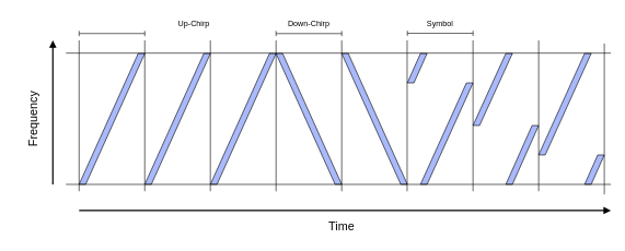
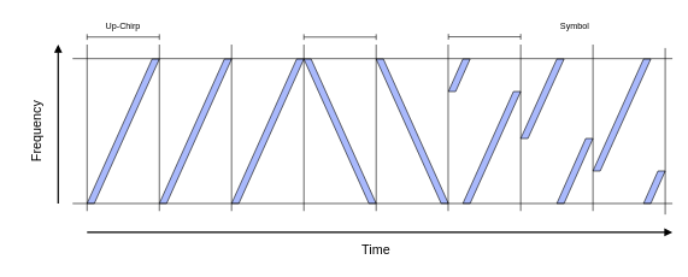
  <mxCell id="0" />
  <mxCell id="1" parent="0" />
  <mxCell id="2" value="" style="shape=parallelogram;perimeter=parallelogramPerimeter;whiteSpace=wrap;html=1;fixedSize=1;fillColor=#A9B9FC;size=90;rotation=-180;flipH=1;strokeColor=#000000;" vertex="1" parent="1"><mxGeometry x="420" y="81" width="100" height="200" as="geometry" /></mxCell>
  <mxCell id="3" value="" style="shape=parallelogram;perimeter=parallelogramPerimeter;whiteSpace=wrap;html=1;fixedSize=1;fillColor=#A9B9FC;size=90;strokeColor=#000000;" vertex="1" parent="1"><mxGeometry x="120" y="81" width="100" height="200" as="geometry" /></mxCell>
  <mxCell id="4" value="" style="endArrow=none;html=1;rounded=0;fillColor=#003CFF;" edge="1" parent="1"><mxGeometry width="50" height="50" relative="1" as="geometry"><mxPoint x="220" y="61" as="sourcePoint" /><mxPoint x="220" y="291.48" as="targetPoint" /></mxGeometry></mxCell>
  <mxCell id="5" value="" style="shape=parallelogram;perimeter=parallelogramPerimeter;whiteSpace=wrap;html=1;fixedSize=1;fillColor=#A9B9FC;size=90;strokeColor=#000000;" vertex="1" parent="1"><mxGeometry x="220" y="81" width="100" height="200" as="geometry" /></mxCell>
  <mxCell id="6" value="" style="shape=parallelogram;perimeter=parallelogramPerimeter;whiteSpace=wrap;html=1;fixedSize=1;fillColor=#A9B9FC;size=90;strokeColor=#000000;" vertex="1" parent="1"><mxGeometry x="320" y="81" width="100" height="200" as="geometry" /></mxCell>
  <mxCell id="7" value="" style="shape=parallelogram;perimeter=parallelogramPerimeter;whiteSpace=wrap;html=1;fixedSize=1;fillColor=#A9B9FC;size=90;rotation=-180;flipH=1;strokeColor=#000000;" vertex="1" parent="1"><mxGeometry x="520" y="81" width="100" height="200" as="geometry" /></mxCell>
  <mxCell id="8" value="" style="shape=parallelogram;perimeter=parallelogramPerimeter;whiteSpace=wrap;html=1;fixedSize=1;fillColor=#A9B9FC;size=40;strokeColor=#000000;" vertex="1" parent="1"><mxGeometry x="770" y="191" width="50" height="90" as="geometry" /></mxCell>
  <mxCell id="9" value="" style="shape=parallelogram;perimeter=parallelogramPerimeter;whiteSpace=wrap;html=1;fixedSize=1;fillColor=#A9B9FC;size=50;strokeColor=#000000;" vertex="1" parent="1"><mxGeometry x="720" y="81" width="60" height="110" as="geometry" /></mxCell>
  <mxCell id="10" value="" style="shape=parallelogram;perimeter=parallelogramPerimeter;whiteSpace=wrap;html=1;fixedSize=1;fillColor=#A9B9FC;size=20;strokeColor=#000000;" vertex="1" parent="1"><mxGeometry x="620" y="81" width="30" height="45" as="geometry" /></mxCell>
  <mxCell id="11" value="" style="shape=parallelogram;perimeter=parallelogramPerimeter;whiteSpace=wrap;html=1;fixedSize=1;fillColor=#A9B9FC;size=70;strokeColor=#000000;" vertex="1" parent="1"><mxGeometry x="640" y="126" width="80" height="155" as="geometry" /></mxCell>
  <mxCell id="12" value="" style="shape=parallelogram;perimeter=parallelogramPerimeter;whiteSpace=wrap;html=1;fixedSize=1;fillColor=#A9B9FC;size=70;strokeColor=#000000;" vertex="1" parent="1"><mxGeometry x="820" y="81" width="80" height="155" as="geometry" /></mxCell>
  <mxCell id="13" value="" style="shape=parallelogram;perimeter=parallelogramPerimeter;whiteSpace=wrap;html=1;fixedSize=1;fillColor=#A9B9FC;size=20;strokeColor=#000000;" vertex="1" parent="1"><mxGeometry x="890" y="236" width="30" height="45" as="geometry" /></mxCell>
  <mxCell id="14" value="" style="endArrow=none;html=1;rounded=0;fillColor=#003CFF;" edge="1" parent="1"><mxGeometry width="50" height="50" relative="1" as="geometry"><mxPoint x="120" y="61" as="sourcePoint" /><mxPoint x="120" y="291.48" as="targetPoint" /></mxGeometry></mxCell>
  <mxCell id="15" value="" style="endArrow=none;html=1;rounded=0;fillColor=#003CFF;" edge="1" parent="1"><mxGeometry width="50" height="50" relative="1" as="geometry"><mxPoint x="319.91" y="61" as="sourcePoint" /><mxPoint x="319.91" y="291.48" as="targetPoint" /></mxGeometry></mxCell>
  <mxCell id="16" value="" style="endArrow=none;html=1;rounded=0;fillColor=#003CFF;" edge="1" parent="1"><mxGeometry width="50" height="50" relative="1" as="geometry"><mxPoint x="420" y="61" as="sourcePoint" /><mxPoint x="420" y="291.48" as="targetPoint" /></mxGeometry></mxCell>
  <mxCell id="17" value="" style="endArrow=none;html=1;rounded=0;fillColor=#003CFF;" edge="1" parent="1"><mxGeometry width="50" height="50" relative="1" as="geometry"><mxPoint x="520" y="61" as="sourcePoint" /><mxPoint x="520" y="291.48" as="targetPoint" /></mxGeometry></mxCell>
  <mxCell id="18" value="" style="endArrow=none;html=1;rounded=0;fillColor=#003CFF;" edge="1" parent="1"><mxGeometry width="50" height="50" relative="1" as="geometry"><mxPoint x="619.67" y="61" as="sourcePoint" /><mxPoint x="619.67" y="291.48" as="targetPoint" /></mxGeometry></mxCell>
  <mxCell id="19" value="" style="endArrow=none;html=1;rounded=0;fillColor=#003CFF;" edge="1" parent="1"><mxGeometry width="50" height="50" relative="1" as="geometry"><mxPoint x="720" y="61" as="sourcePoint" /><mxPoint x="720" y="291.48" as="targetPoint" /></mxGeometry></mxCell>
  <mxCell id="20" value="" style="endArrow=none;html=1;rounded=0;fillColor=#003CFF;" edge="1" parent="1"><mxGeometry width="50" height="50" relative="1" as="geometry"><mxPoint x="820" y="61" as="sourcePoint" /><mxPoint x="820" y="291.48" as="targetPoint" /></mxGeometry></mxCell>
  <mxCell id="21" value="" style="endArrow=none;html=1;rounded=0;fillColor=#003CFF;" edge="1" parent="1"><mxGeometry width="50" height="50" relative="1" as="geometry"><mxPoint x="920" y="65.76" as="sourcePoint" /><mxPoint x="920" y="296.24" as="targetPoint" /></mxGeometry></mxCell>
  <mxCell id="22" value="" style="endArrow=none;html=1;rounded=0;fillColor=#003CFF;" edge="1" parent="1"><mxGeometry width="50" height="50" relative="1" as="geometry"><mxPoint x="100" y="281" as="sourcePoint" /><mxPoint x="930" y="281" as="targetPoint" /></mxGeometry></mxCell>
  <mxCell id="23" value="" style="endArrow=none;html=1;rounded=0;fillColor=#003CFF;" edge="1" parent="1"><mxGeometry width="50" height="50" relative="1" as="geometry"><mxPoint x="100" y="80.43" as="sourcePoint" /><mxPoint x="930" y="80.43" as="targetPoint" /></mxGeometry></mxCell>
  <mxCell id="24" value="" style="endArrow=block;html=1;rounded=0;fillColor=#003CFF;strokeWidth=2;endFill=1;" edge="1" parent="1"><mxGeometry width="50" height="50" relative="1" as="geometry"><mxPoint x="80" y="281" as="sourcePoint" /><mxPoint x="80" y="61" as="targetPoint" /></mxGeometry></mxCell>
  <mxCell id="25" value="" style="endArrow=block;html=1;rounded=0;fillColor=#003CFF;strokeWidth=2;endFill=1;" edge="1" parent="1"><mxGeometry width="50" height="50" relative="1" as="geometry"><mxPoint x="120" y="321" as="sourcePoint" /><mxPoint x="930" y="321" as="targetPoint" /></mxGeometry></mxCell>
  <mxCell id="26" value="Frequency" style="text;html=1;strokeColor=none;fillColor=none;align=center;verticalAlign=middle;whiteSpace=wrap;rounded=0;rotation=-90;strokeWidth=1;fontSize=18;" vertex="1" parent="1"><mxGeometry x="20" y="166" width="60" height="30" as="geometry" /></mxCell>
  <mxCell id="27" value="Time" style="text;html=1;strokeColor=none;fillColor=none;align=center;verticalAlign=middle;whiteSpace=wrap;rounded=0;rotation=0;strokeWidth=1;fontSize=18;" vertex="1" parent="1"><mxGeometry x="490" y="331" width="60" height="30" as="geometry" /></mxCell>
- <mxCell id="28" value="Up-Chirp" style="text;html=1;strokeColor=none;fillColor=none;align=center;verticalAlign=middle;whiteSpace=wrap;rounded=0;fontSize=12;" vertex="1" parent="1"><mxGeometry x="265" y="21" width="60" height="30" as="geometry" /></mxCell>
- <mxCell id="29" value="Down-Chirp" style="text;html=1;strokeColor=none;fillColor=none;align=center;verticalAlign=middle;whiteSpace=wrap;rounded=0;fontSize=12;" vertex="1" parent="1"><mxGeometry x="435" y="20.6" width="70" height="30" as="geometry" /></mxCell>
+ <mxCell id="28" value="Up-Chirp" style="text;html=1;strokeColor=none;fillColor=none;align=center;verticalAlign=middle;whiteSpace=wrap;rounded=0;fontSize=12;" vertex="1" parent="1"><mxGeometry x="140" y="21" width="60" height="30" as="geometry" /></mxCell>
  <mxCell id="30" value="" style="endArrow=baseDash;startArrow=baseDash;html=1;rounded=0;fontSize=12;strokeWidth=1;fillColor=#003CFF;startFill=0;endFill=0;" edge="1" parent="1"><mxGeometry width="50" height="50" relative="1" as="geometry"><mxPoint x="120" y="50.52" as="sourcePoint" /><mxPoint x="220" y="50.52" as="targetPoint" /></mxGeometry></mxCell>
  <mxCell id="31" value="" style="endArrow=baseDash;startArrow=baseDash;html=1;rounded=0;fontSize=12;strokeWidth=1;fillColor=#003CFF;startFill=0;endFill=0;" edge="1" parent="1"><mxGeometry width="50" height="50" relative="1" as="geometry"><mxPoint x="420" y="50.6" as="sourcePoint" /><mxPoint x="520" y="50.6" as="targetPoint" /></mxGeometry></mxCell>
- <mxCell id="32" value="Symbol" style="text;html=1;strokeColor=none;fillColor=none;align=center;verticalAlign=middle;whiteSpace=wrap;rounded=0;fontSize=12;" vertex="1" parent="1"><mxGeometry x="635" y="20.2" width="70" height="30" as="geometry" /></mxCell>
+ <mxCell id="32" value="Symbol" style="text;html=1;strokeColor=none;fillColor=none;align=center;verticalAlign=middle;whiteSpace=wrap;rounded=0;fontSize=12;" vertex="1" parent="1"><mxGeometry x="760" y="20.2" width="70" height="30" as="geometry" /></mxCell>
  <mxCell id="33" value="" style="endArrow=baseDash;startArrow=baseDash;html=1;rounded=0;fontSize=12;strokeWidth=1;fillColor=#003CFF;startFill=0;endFill=0;" edge="1" parent="1"><mxGeometry width="50" height="50" relative="1" as="geometry"><mxPoint x="620" y="50.2" as="sourcePoint" /><mxPoint x="720" y="50.2" as="targetPoint" /></mxGeometry></mxCell>
